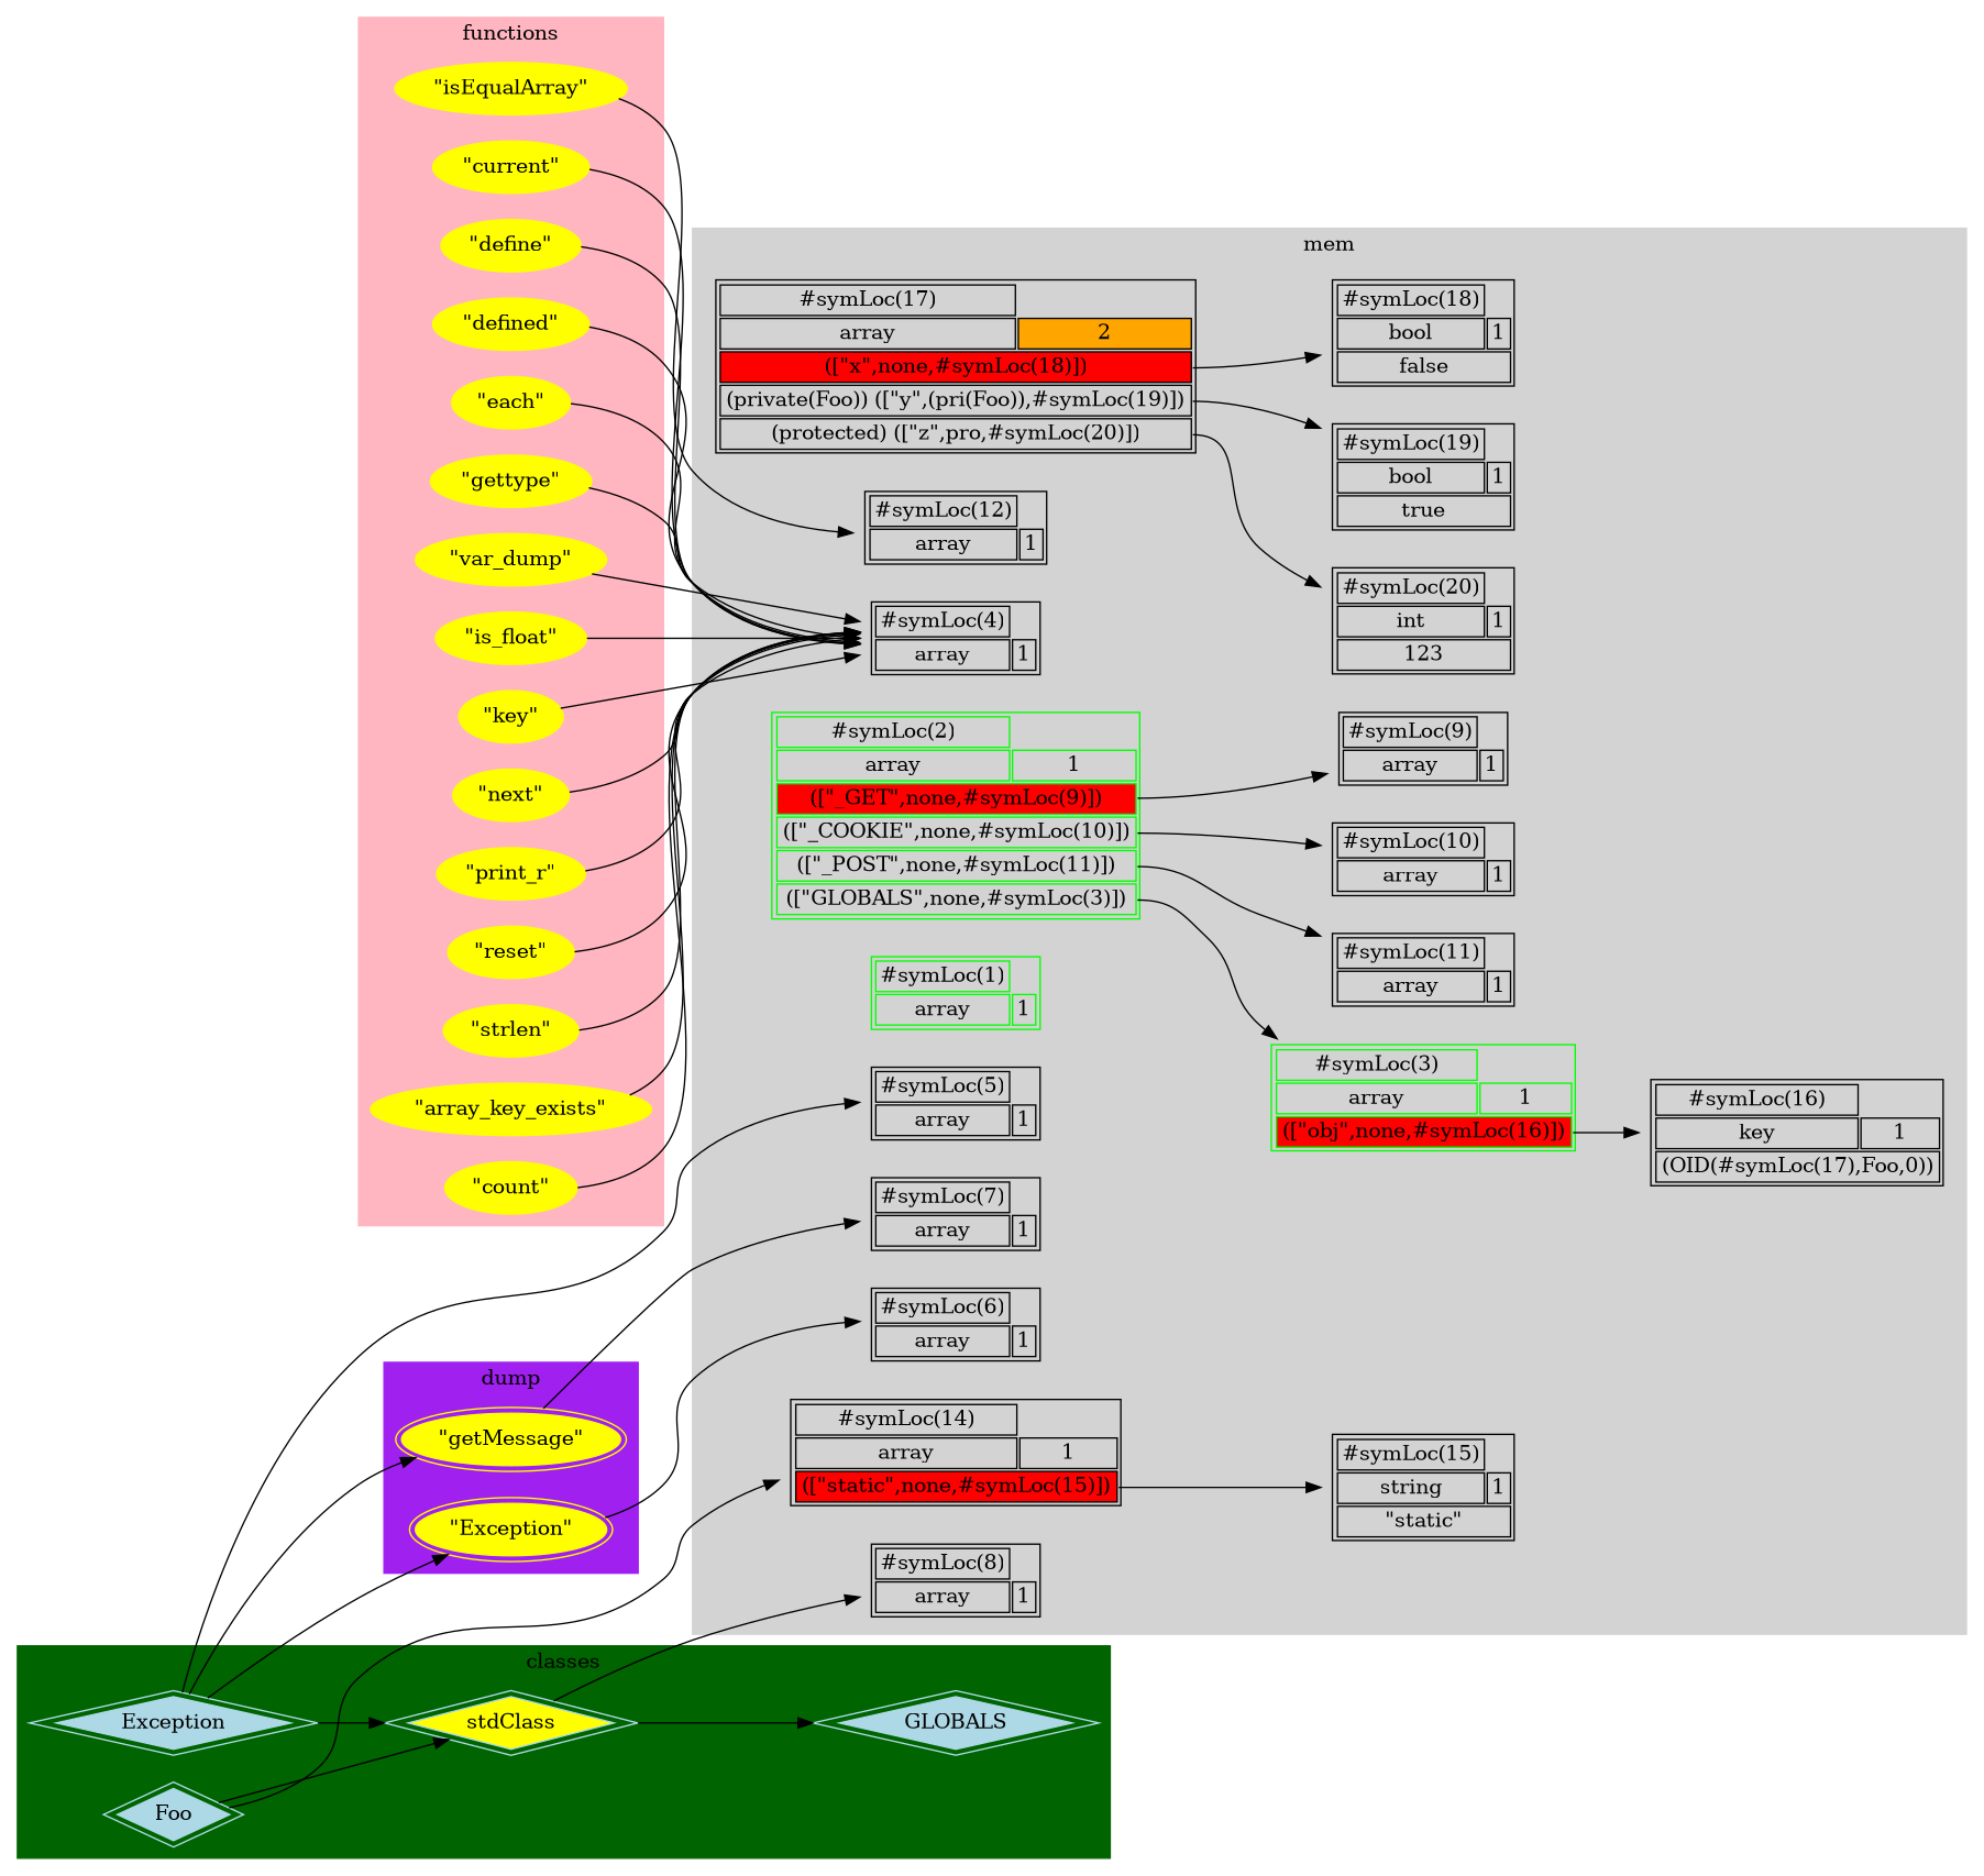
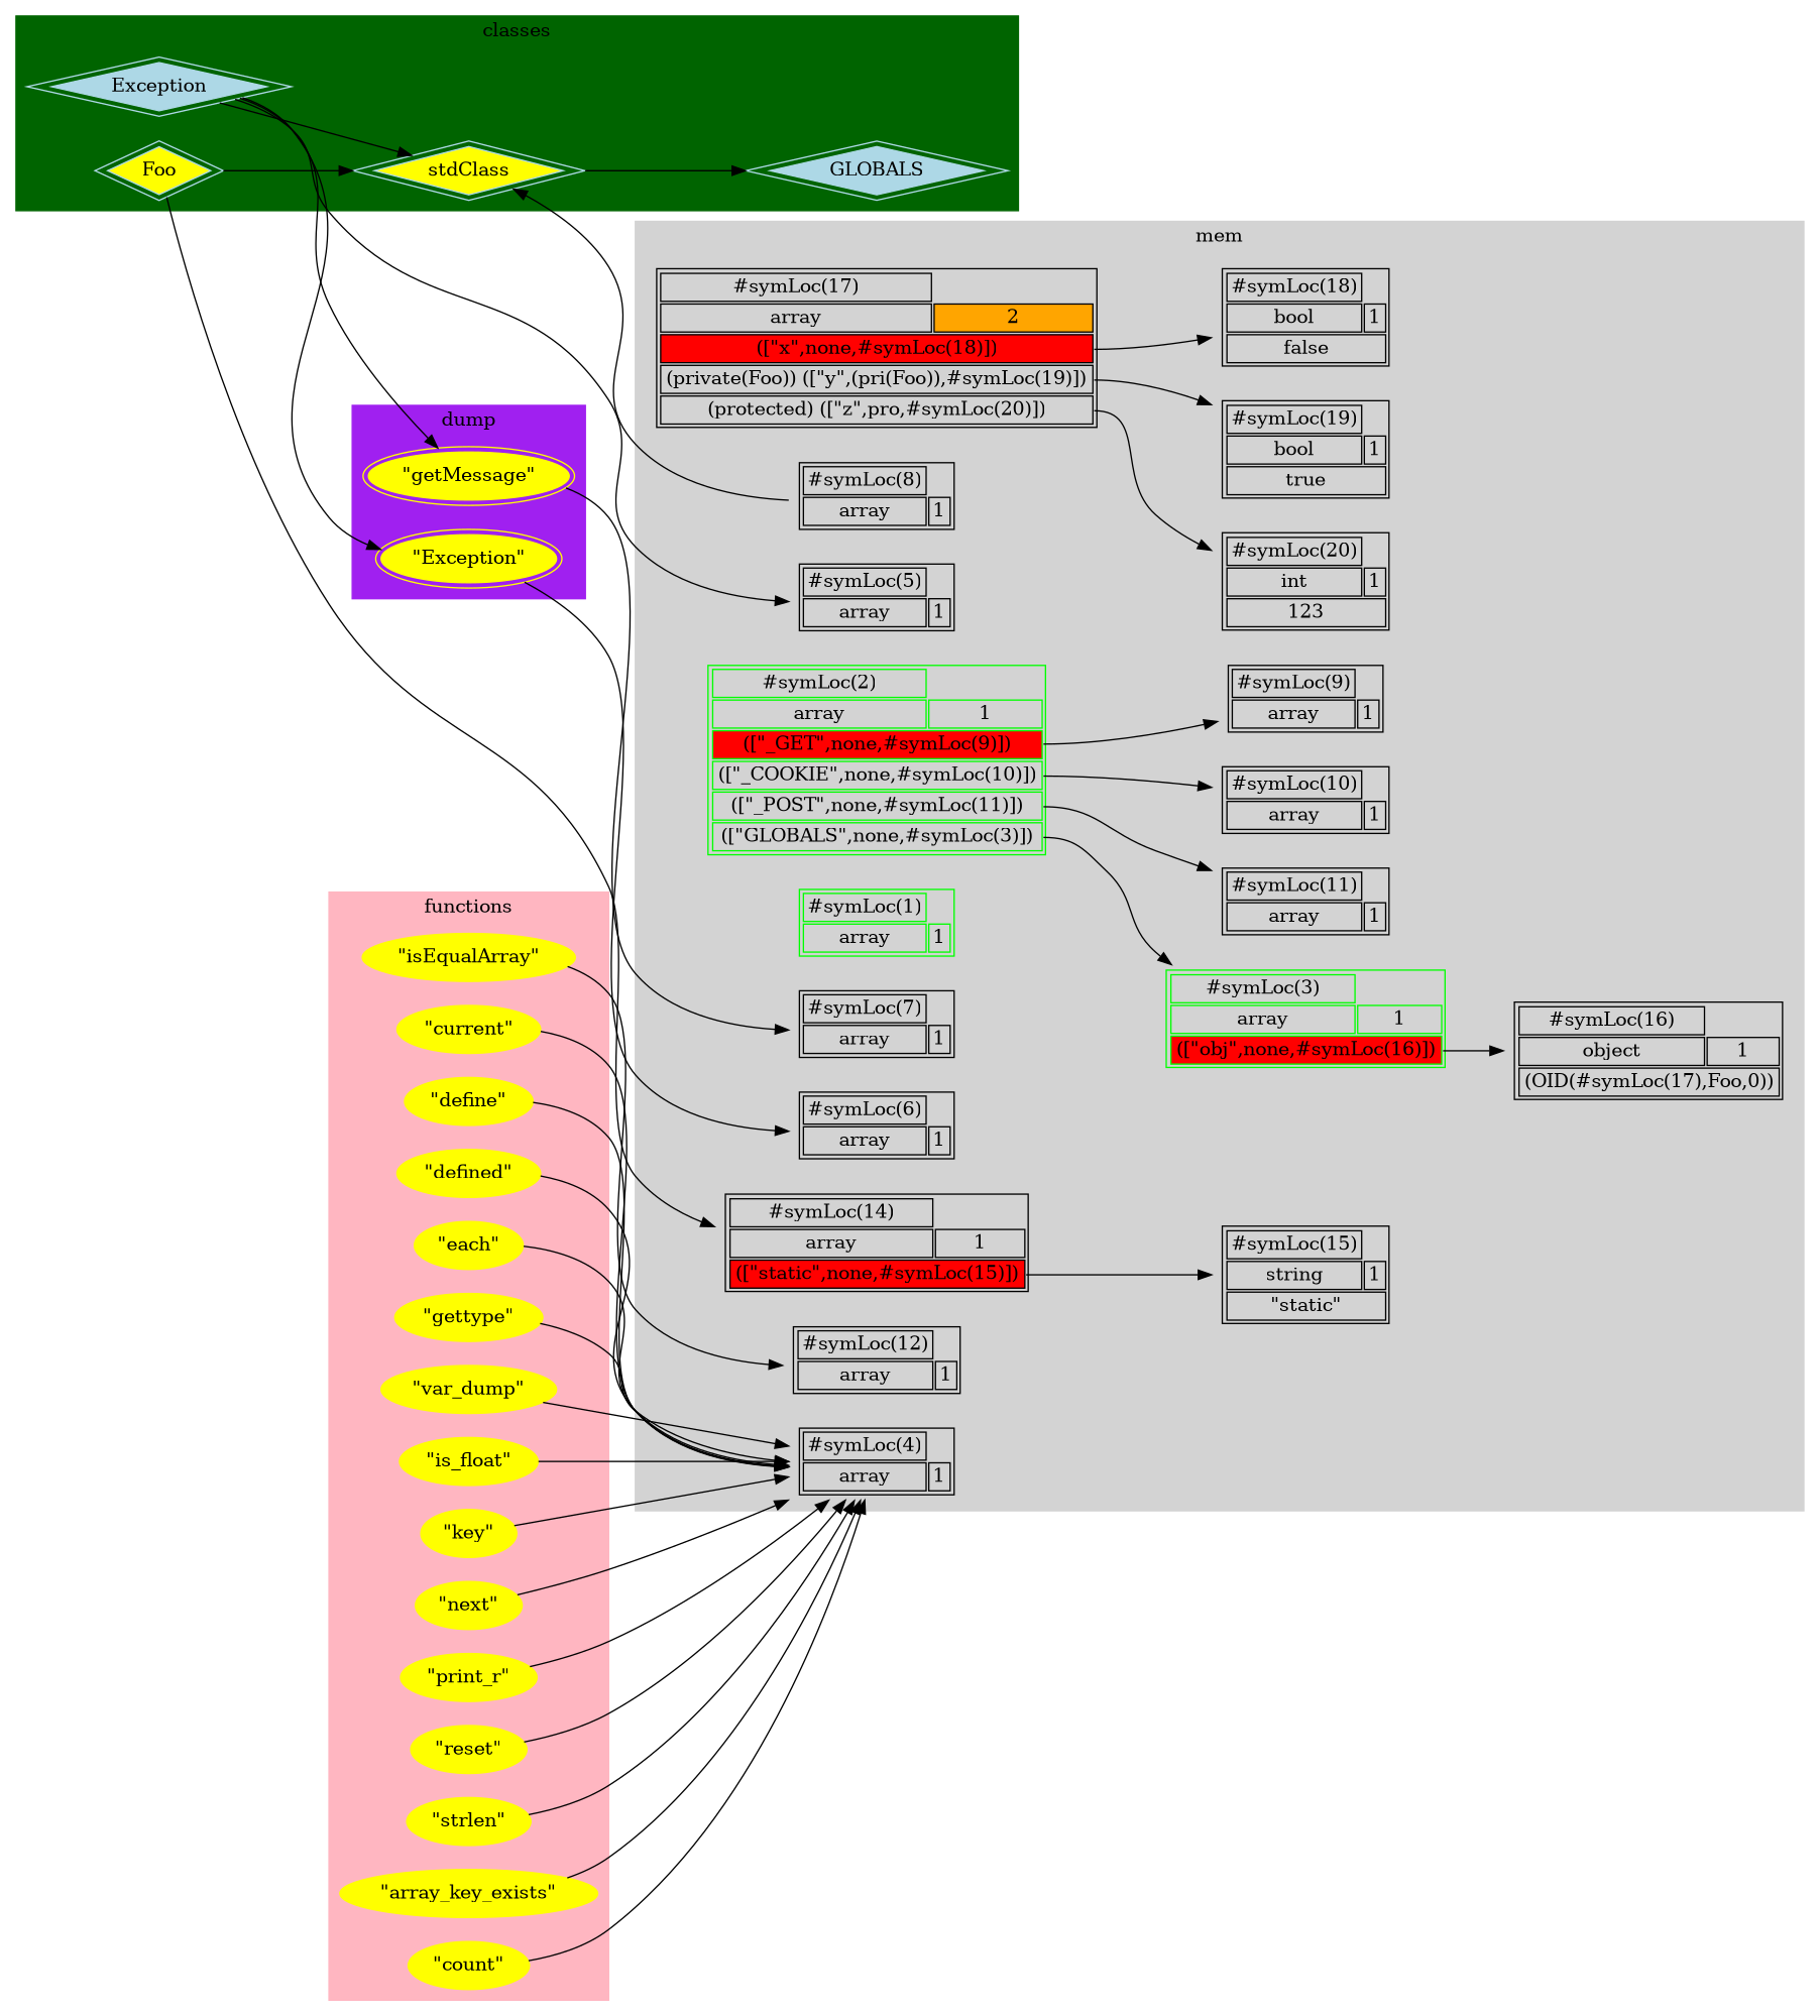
  digraph {
    rankdir=LR
    node [shape=none color=yellow style=filled]
    n1 [label=<<table> <tr><td>#symLoc(19)</td></tr> <tr><td>bool</td><td>1</td></tr> <tr><td COLSPAN="2">true</td></tr> </table>> color="" style=""]
    n2 [label=<<table> <tr><td>#symLoc(17)</td></tr> <tr><td>array</td><td bgcolor="orange" >2</td></tr> <tr><td port="x" COLSPAN="2" bgcolor="red">(["x",none,#symLoc(18)])</td></tr> <tr><td port="y" COLSPAN="2" >(private(Foo)) (["y",(pri(Foo)),#symLoc(19)])</td></tr> <tr><td port="z" COLSPAN="2" >(protected) (["z",pro,#symLoc(20)])</td></tr> </table>> color="" style=""]
    n3 [label=<<table> <tr><td>#symLoc(18)</td></tr> <tr><td>bool</td><td>1</td></tr> <tr><td COLSPAN="2">false</td></tr> </table>> color="" style=""]
    n4 [label=<<table> <tr><td>#symLoc(20)</td></tr> <tr><td>int</td><td>1</td></tr> <tr><td COLSPAN="2">123</td></tr> </table>> color="" style=""]
    n5 [label=<<table> <tr><td>#symLoc(15)</td></tr> <tr><td>string</td><td>1</td></tr> <tr><td COLSPAN="2">"static"</td></tr> </table>> color="" style=""]
-   n6 [label=<<table> <tr><td>#symLoc(16)</td></tr> <tr><td>key</td><td>1</td></tr> <tr><td COLSPAN="2">(OID(#symLoc(17),Foo,0))</td></tr> </table>> color="" style=""]
+   n6 [label=<<table> <tr><td>#symLoc(16)</td></tr> <tr><td>object</td><td>1</td></tr> <tr><td COLSPAN="2">(OID(#symLoc(17),Foo,0))</td></tr> </table>> color="" style=""]
    n7 [label=<<table> <tr><td>#symLoc(14)</td></tr> <tr><td>array</td><td>1</td></tr> <tr><td port="static" COLSPAN="2" bgcolor="red">(["static",none,#symLoc(15)])</td></tr> </table>> color="" style=""]
    n8 [label=<<table> <tr><td>#symLoc(11)</td></tr> <tr><td>array</td><td>1</td></tr> </table>> color="" style=""]
    n9 [label=<<table> <tr><td>#symLoc(12)</td></tr> <tr><td>array</td><td>1</td></tr> </table>> color="" style=""]
    n10 [color=green label=<<table> <tr><td>#symLoc(3)</td></tr> <tr><td>array</td><td>1</td></tr> <tr><td port="obj" COLSPAN="2" bgcolor="red">(["obj",none,#symLoc(16)])</td></tr> </table>> style=""]
    n11 [color=green label=<<table> <tr><td>#symLoc(2)</td></tr> <tr><td>array</td><td>1</td></tr> <tr><td port="_GET" COLSPAN="2" bgcolor="red">(["_GET",none,#symLoc(9)])</td></tr> <tr><td port="_COOKIE" COLSPAN="2" >(["_COOKIE",none,#symLoc(10)])</td></tr> <tr><td port="_POST" COLSPAN="2" >(["_POST",none,#symLoc(11)])</td></tr> <tr><td port="GLOBALS" COLSPAN="2" >(["GLOBALS",none,#symLoc(3)])</td></tr> </table>> style=""]
    n12 [label=<<table> <tr><td>#symLoc(9)</td></tr> <tr><td>array</td><td>1</td></tr> </table>> color="" style=""]
    n13 [label=<<table> <tr><td>#symLoc(10)</td></tr> <tr><td>array</td><td>1</td></tr> </table>> color="" style=""]
    n14 [color=green label=<<table> <tr><td>#symLoc(1)</td></tr> <tr><td>array</td><td>1</td></tr> </table>> style=""]
    n15 [label=<<table> <tr><td>#symLoc(7)</td></tr> <tr><td>array</td><td>1</td></tr> </table>> color="" style=""]
    n16 [label=<<table> <tr><td>#symLoc(6)</td></tr> <tr><td>array</td><td>1</td></tr> </table>> color="" style=""]
    n17 [label=<<table> <tr><td>#symLoc(5)</td></tr> <tr><td>array</td><td>1</td></tr> </table>> color="" style=""]
    n18 [label=<<table> <tr><td>#symLoc(4)</td></tr> <tr><td>array</td><td>1</td></tr> </table>> color="" style=""]
    n19 [label=<<table> <tr><td>#symLoc(8)</td></tr> <tr><td>array</td><td>1</td></tr> </table>> color="" style=""]
    "\"array_key_exists\"" [shape=""]
    "\"count\"" [shape=""]
    "\"current\"" [shape=""]
    "\"define\"" [shape=""]
    "\"defined\"" [shape=""]
    "\"each\"" [shape=""]
    "\"gettype\"" [shape=""]
    "\"isEqualArray\"" [shape=""]
    "\"is_float\"" [shape=""]
    "\"key\"" [shape=""]
    "\"next\"" [shape=""]
    "\"print_r\"" [shape=""]
    "\"reset\"" [shape=""]
    "\"strlen\"" [shape=""]
    "\"var_dump\"" [shape=""]
    Exception [color=lightblue peripheries=2 shape=diamond]
    stdClass [color=lightblue fillcolor=yellow peripheries=2 shape=diamond]
    n37 [color=lightblue label=GLOBALS peripheries=2 shape=diamond]
-   Foo [color=lightblue peripheries=2 shape=diamond]
+   Foo [color=lightblue peripheries=2 shape=diamond fillcolor=yellow]
    "\"Exception\"" [peripheries=2 shape=ellipse]
    "\"getMessage\"" [peripheries=2 shape=ellipse]
    subgraph cluster_1 {
      color=lightgrey
      label=mem
      style=filled
      n1
      n2
      n3
      n4
      n5
      n6
      n7
      n8
      n9
      n10
      n11
      n12
      n13
      n14
      n15
      n16
      n17
      n18
      n19
    }
    subgraph cluster_2 {
      color=lightpink
      label=functions
      style=filled
      "\"array_key_exists\""
      "\"count\""
      "\"current\""
      "\"define\""
      "\"defined\""
      "\"each\""
      "\"gettype\""
      "\"isEqualArray\""
      "\"is_float\""
      "\"key\""
      "\"next\""
      "\"print_r\""
      "\"reset\""
      "\"strlen\""
      "\"var_dump\""
    }
    subgraph cluster_3 {
      color=darkgreen
      label=classes
      style=filled
      Exception
      stdClass
      n37
      Foo
    }
    subgraph cluster_4 {
      color=purple
      label=dump
      style=filled
      "\"Exception\""
      "\"getMessage\""
    }
    n2 -> n1 [tailport=y]
    n2 -> n3 [tailport=x]
    n2 -> n4 [tailport=z]
    n7 -> n5 [tailport=static]
    n10 -> n6 [tailport=obj]
    n11 -> n8 [tailport=_POST]
    n11 -> n10 [tailport=GLOBALS]
    n11 -> n12 [tailport=_GET]
    n11 -> n13 [tailport=_COOKIE]
    "\"array_key_exists\"" -> n18
    "\"count\"" -> n18
    "\"current\"" -> n18
    "\"define\"" -> n18
    "\"defined\"" -> n18
    "\"each\"" -> n18
    "\"gettype\"" -> n18
    "\"isEqualArray\"" -> n9
    "\"is_float\"" -> n18
    "\"key\"" -> n18
    "\"next\"" -> n18
    "\"print_r\"" -> n18
    "\"reset\"" -> n18
    "\"strlen\"" -> n18
    "\"var_dump\"" -> n18
    Exception -> n17
    Exception -> stdClass
    Exception -> "\"Exception\""
    Exception -> "\"getMessage\""
-   stdClass -> n19
+   n19 -> stdClass
    stdClass -> n37
    Foo -> n7
    Foo -> stdClass
    "\"Exception\"" -> n16
    "\"getMessage\"" -> n15
  }
